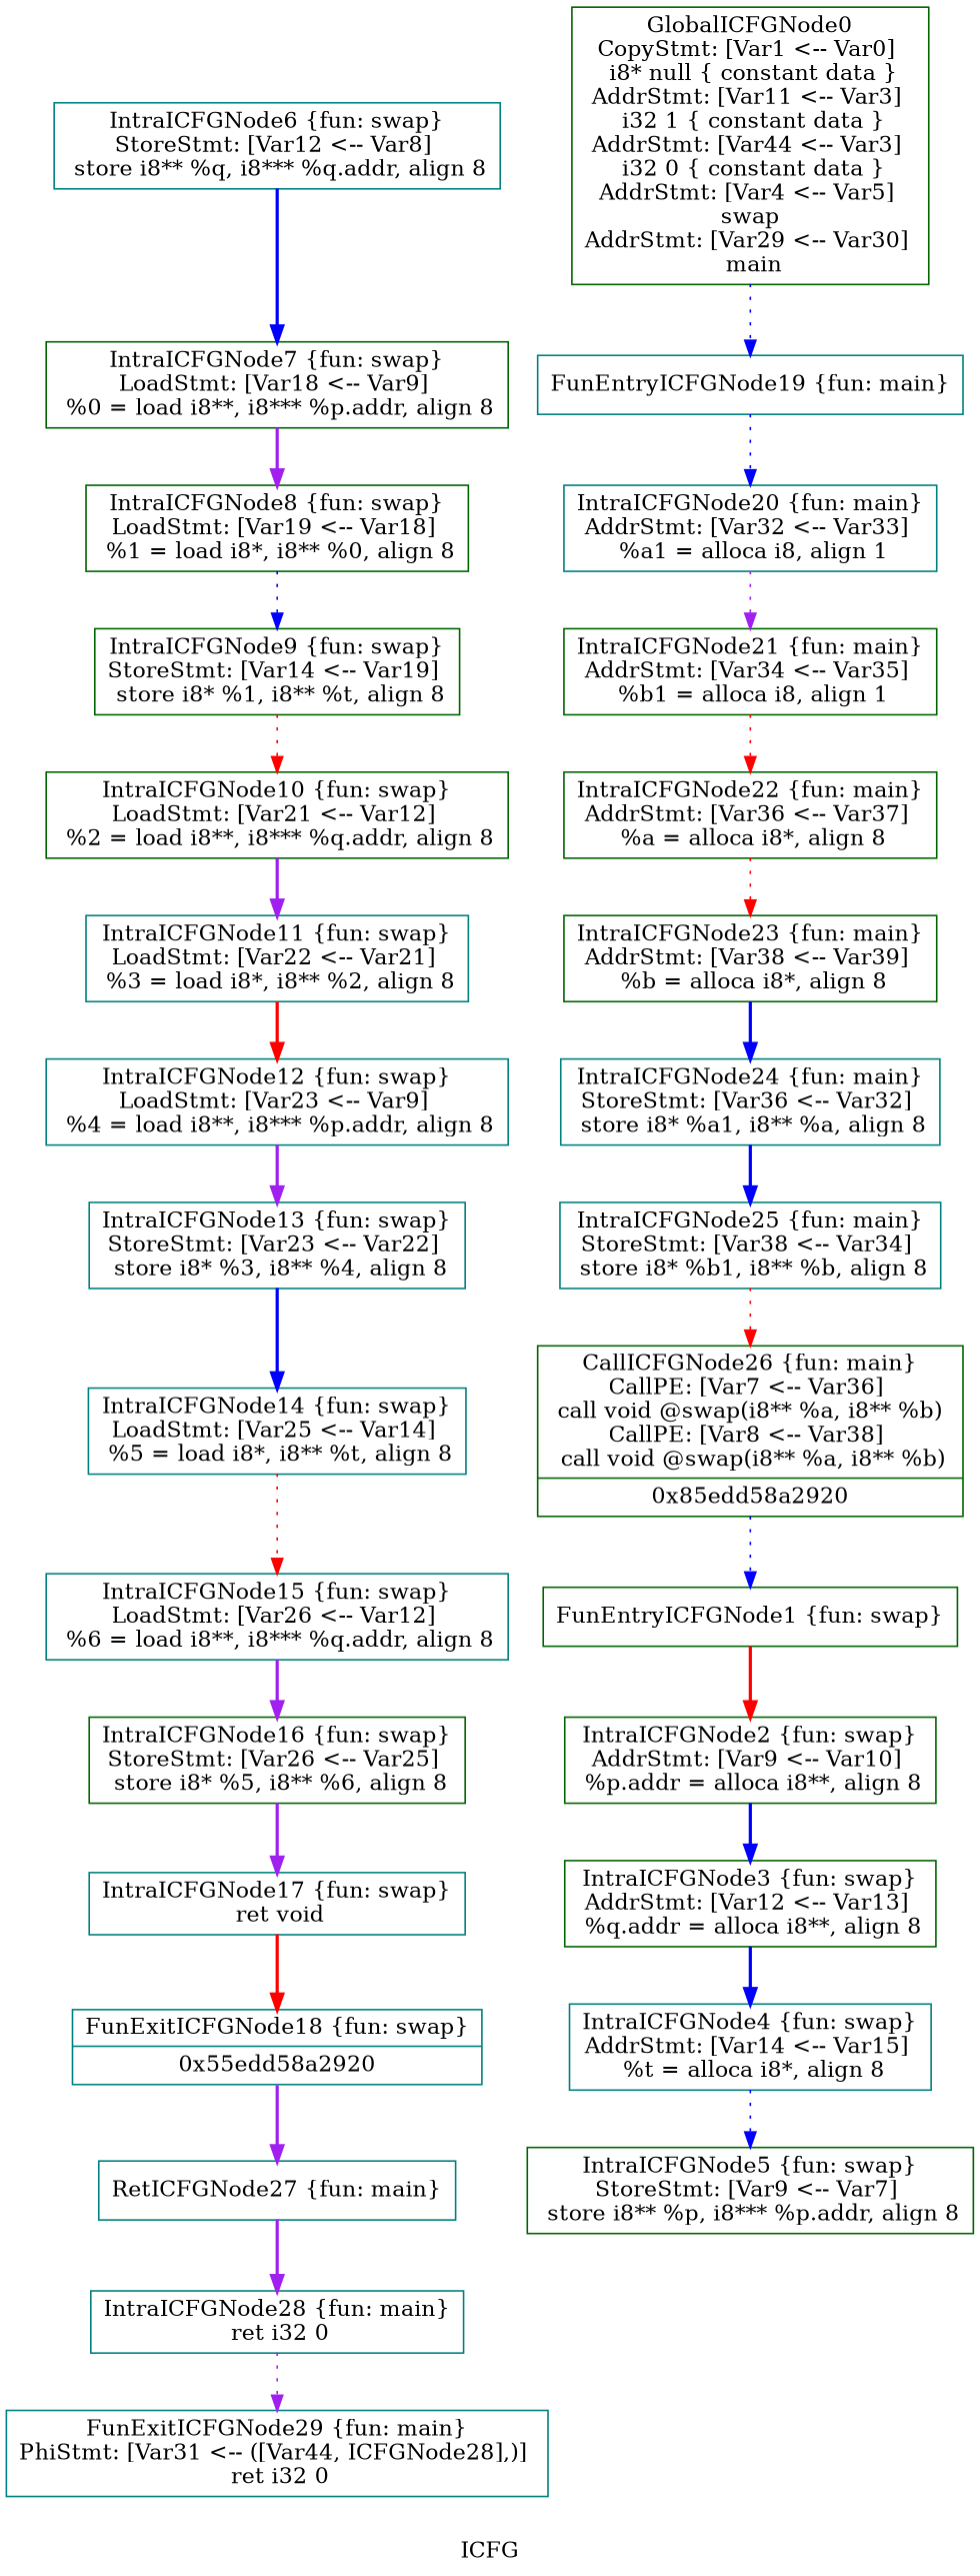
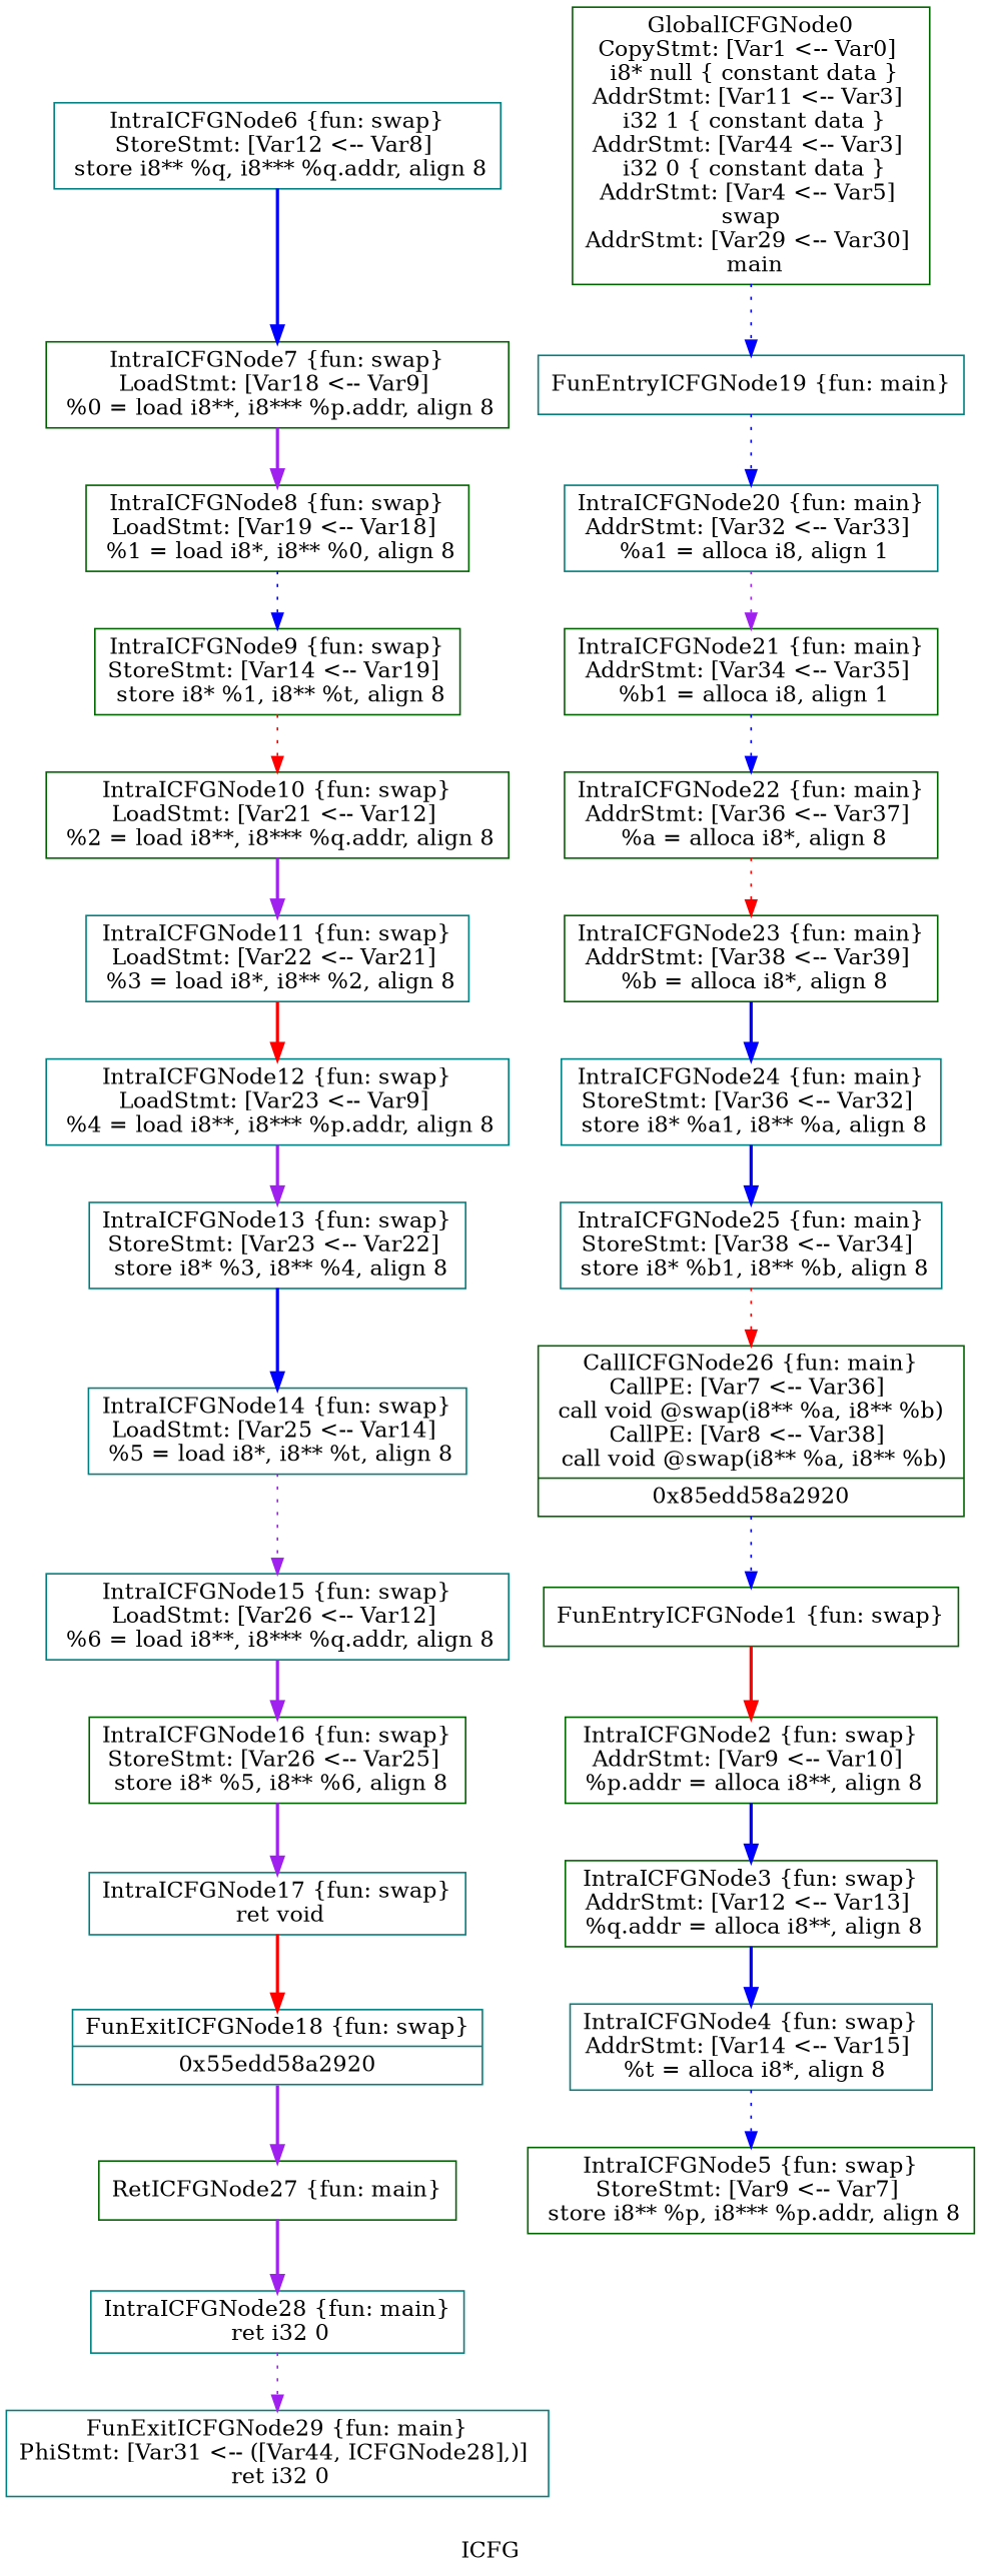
  digraph {
    label=ICFG
    node [color=teal shape=record]
    edge [color=blue style=bold]
    n1 [label="{FunExitICFGNode29 \{fun: main\}\nPhiStmt: [Var31 \<-- ([Var44, ICFGNode28],)]  \n   ret i32 0 }"]
    n2 [label="{IntraICFGNode12 \{fun: swap\}\nLoadStmt: [Var23 \<-- Var9]  \n   %4 = load i8**, i8*** %p.addr, align 8 }"]
    n3 [label="{IntraICFGNode13 \{fun: swap\}\nStoreStmt: [Var23 \<-- Var22]  \n   store i8* %3, i8** %4, align 8 }"]
    n4 [label="{IntraICFGNode14 \{fun: swap\}\nLoadStmt: [Var25 \<-- Var14]  \n   %5 = load i8*, i8** %t, align 8 }"]
    n5 [label="{IntraICFGNode15 \{fun: swap\}\nLoadStmt: [Var26 \<-- Var12]  \n   %6 = load i8**, i8*** %q.addr, align 8 }"]
    n6 [label="{IntraICFGNode11 \{fun: swap\}\nLoadStmt: [Var22 \<-- Var21]  \n   %3 = load i8*, i8** %2, align 8 }"]
    n7 [color=darkgreen label="{IntraICFGNode10 \{fun: swap\}\nLoadStmt: [Var21 \<-- Var12]  \n   %2 = load i8**, i8*** %q.addr, align 8 }"]
    n8 [color=darkgreen label="{IntraICFGNode9 \{fun: swap\}\nStoreStmt: [Var14 \<-- Var19]  \n   store i8* %1, i8** %t, align 8 }"]
    n9 [color=darkgreen label="{IntraICFGNode8 \{fun: swap\}\nLoadStmt: [Var19 \<-- Var18]  \n   %1 = load i8*, i8** %0, align 8 }"]
    n10 [color=darkgreen label="{IntraICFGNode7 \{fun: swap\}\nLoadStmt: [Var18 \<-- Var9]  \n   %0 = load i8**, i8*** %p.addr, align 8 }"]
    n11 [label="{IntraICFGNode6 \{fun: swap\}\nStoreStmt: [Var12 \<-- Var8]  \n   store i8** %q, i8*** %q.addr, align 8 }"]
    n12 [color=darkgreen label="{IntraICFGNode5 \{fun: swap\}\nStoreStmt: [Var9 \<-- Var7]  \n   store i8** %p, i8*** %p.addr, align 8 }"]
    n13 [label="{IntraICFGNode4 \{fun: swap\}\nAddrStmt: [Var14 \<-- Var15]  \n   %t = alloca i8*, align 8 }"]
    n14 [color=darkgreen label="{IntraICFGNode3 \{fun: swap\}\nAddrStmt: [Var12 \<-- Var13]  \n   %q.addr = alloca i8**, align 8 }"]
    n15 [color=darkgreen label="{IntraICFGNode2 \{fun: swap\}\nAddrStmt: [Var9 \<-- Var10]  \n   %p.addr = alloca i8**, align 8 }"]
    n16 [color=darkgreen label="{FunEntryICFGNode1 \{fun: swap\}}"]
    n17 [color=darkgreen label="{GlobalICFGNode0\nCopyStmt: [Var1 \<-- Var0]  \n i8* null \{ constant data \}\nAddrStmt: [Var11 \<-- Var3]  \n i32 1 \{ constant data \}\nAddrStmt: [Var44 \<-- Var3]  \n i32 0 \{ constant data \}\nAddrStmt: [Var4 \<-- Var5]  \n swap \nAddrStmt: [Var29 \<-- Var30]  \n main }"]
    n18 [label="{FunEntryICFGNode19 \{fun: main\}}"]
    n19 [label="{IntraICFGNode20 \{fun: main\}\nAddrStmt: [Var32 \<-- Var33]  \n   %a1 = alloca i8, align 1 }"]
    n20 [color=darkgreen label="{IntraICFGNode21 \{fun: main\}\nAddrStmt: [Var34 \<-- Var35]  \n   %b1 = alloca i8, align 1 }"]
    n21 [color=darkgreen label="{IntraICFGNode16 \{fun: swap\}\nStoreStmt: [Var26 \<-- Var25]  \n   store i8* %5, i8** %6, align 8 }"]
    n22 [label="{IntraICFGNode17 \{fun: swap\}\n   ret void }"]
    n23 [label="{FunExitICFGNode18 \{fun: swap\}|{<s0>0x55edd58a2920}}"]
-   n24 [label="{RetICFGNode27 \{fun: main\}}"]
+   n24 [color=darkgreen label="{RetICFGNode27 \{fun: main\}}"]
    n25 [label="{IntraICFGNode28 \{fun: main\}\n   ret i32 0 }"]
    n26 [color=darkgreen label="{IntraICFGNode22 \{fun: main\}\nAddrStmt: [Var36 \<-- Var37]  \n   %a = alloca i8*, align 8 }"]
    n27 [color=darkgreen label="{IntraICFGNode23 \{fun: main\}\nAddrStmt: [Var38 \<-- Var39]  \n   %b = alloca i8*, align 8 }"]
    n28 [label="{IntraICFGNode24 \{fun: main\}\nStoreStmt: [Var36 \<-- Var32]  \n   store i8* %a1, i8** %a, align 8 }"]
    n29 [label="{IntraICFGNode25 \{fun: main\}\nStoreStmt: [Var38 \<-- Var34]  \n   store i8* %b1, i8** %b, align 8 }"]
    n30 [color=darkgreen label="{CallICFGNode26 \{fun: main\}\nCallPE: [Var7 \<-- Var36]  \n   call void @swap(i8** %a, i8** %b) \nCallPE: [Var8 \<-- Var38]  \n   call void @swap(i8** %a, i8** %b) |{<s0>0x85edd58a2920}}"]
    n2 -> n3 [color=purple]
    n3 -> n4
-   n4 -> n5 [color=red style=dotted]
+   n4 -> n5 [color=purple style=dotted]
    n5 -> n21 [color=purple]
    n6 -> n2 [color=red]
    n7 -> n6 [color=purple]
    n8 -> n7 [color=red style=dotted]
    n9 -> n8 [style=dotted]
    n10 -> n9 [color=purple]
    n11 -> n10
    n13 -> n12 [style=dotted]
    n14 -> n13
    n15 -> n14
    n16 -> n15 [color=red]
    n17 -> n18 [style=dotted]
    n18 -> n19 [style=dotted]
    n19 -> n20 [color=purple style=dotted]
-   n20 -> n26 [color=red style=dotted]
+   n20 -> n26 [style=dotted]
    n21 -> n22 [color=purple]
    n22 -> n23 [color=red]
    n23 -> n24 [color=purple tailport=s0]
    n24 -> n25 [color=purple]
    n25 -> n1 [color=purple style=dotted]
    n26 -> n27 [color=red style=dotted]
    n27 -> n28
    n28 -> n29
    n29 -> n30 [color=red style=dotted]
    n30 -> n16 [style=dotted tailport=s0]
  }
